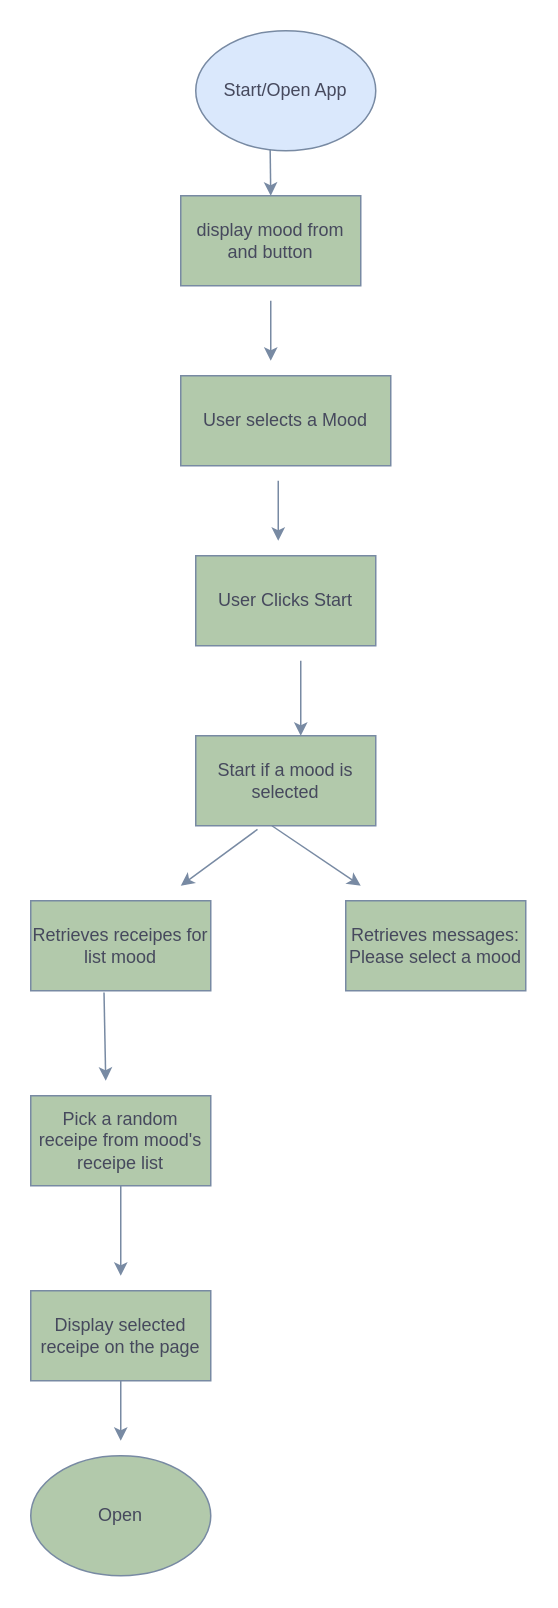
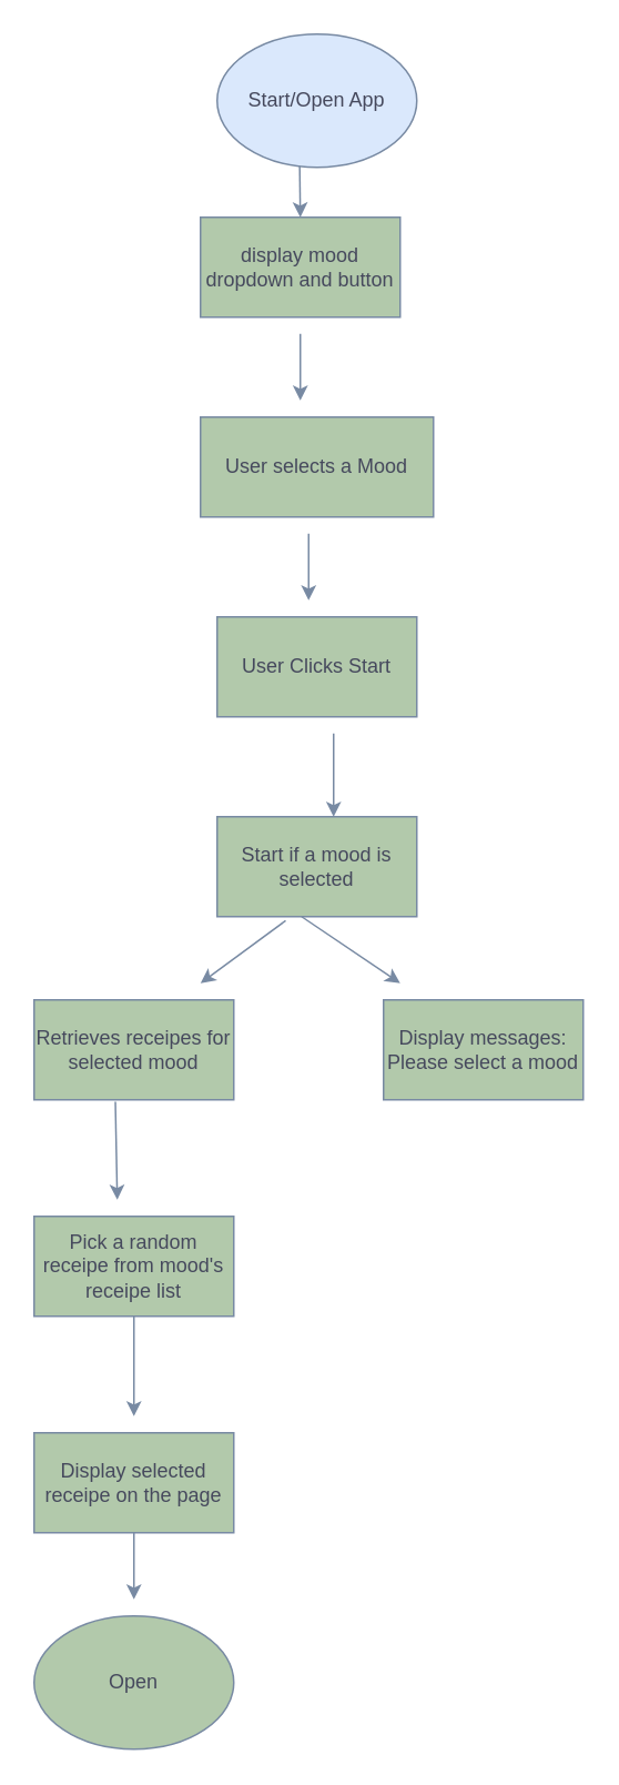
  <mxCell id="0" />
  <mxCell id="1" parent="0" />
  <mxCell id="2" value="" style="endArrow=classic;html=1;rounded=0;labelBackgroundColor=none;strokeColor=#788AA3;fontColor=default;" edge="1" parent="1"><mxGeometry width="50" height="50" relative="1" as="geometry"><mxPoint x="179.5" y="90" as="sourcePoint" /><mxPoint x="180" y="130" as="targetPoint" /></mxGeometry></mxCell>
- <mxCell id="3" value="display mood from and button" style="whiteSpace=wrap;html=1;rounded=0;labelBackgroundColor=none;fillColor=#B2C9AB;strokeColor=#788AA3;fontColor=#46495D;" vertex="1" parent="1"><mxGeometry x="120" y="130" width="120" height="60" as="geometry" /></mxCell>
+ <mxCell id="3" value="display mood dropdown and button" style="whiteSpace=wrap;html=1;rounded=0;labelBackgroundColor=none;fillColor=#B2C9AB;strokeColor=#788AA3;fontColor=#46495D;" vertex="1" parent="1"><mxGeometry x="120" y="130" width="120" height="60" as="geometry" /></mxCell>
  <mxCell id="4" value="" style="endArrow=classic;html=1;rounded=0;labelBackgroundColor=none;strokeColor=#788AA3;fontColor=default;" edge="1" parent="1"><mxGeometry width="50" height="50" relative="1" as="geometry"><mxPoint x="180" y="200" as="sourcePoint" /><mxPoint x="180" y="240" as="targetPoint" /></mxGeometry></mxCell>
  <mxCell id="5" value="User selects a Mood" style="rounded=0;whiteSpace=wrap;html=1;labelBackgroundColor=none;fillColor=#B2C9AB;strokeColor=#788AA3;fontColor=#46495D;" vertex="1" parent="1"><mxGeometry x="120" y="250" width="140" height="60" as="geometry" /></mxCell>
  <mxCell id="6" value="" style="endArrow=classic;html=1;rounded=0;labelBackgroundColor=none;strokeColor=#788AA3;fontColor=default;" edge="1" parent="1"><mxGeometry width="50" height="50" relative="1" as="geometry"><mxPoint x="185" y="320" as="sourcePoint" /><mxPoint x="185" y="360" as="targetPoint" /></mxGeometry></mxCell>
  <mxCell id="7" value="User Clicks Start" style="rounded=0;whiteSpace=wrap;html=1;labelBackgroundColor=none;fillColor=#B2C9AB;strokeColor=#788AA3;fontColor=#46495D;" vertex="1" parent="1"><mxGeometry x="130" y="370" width="120" height="60" as="geometry" /></mxCell>
  <mxCell id="8" value="" style="endArrow=classic;html=1;rounded=0;labelBackgroundColor=none;strokeColor=#788AA3;fontColor=default;" edge="1" parent="1"><mxGeometry width="50" height="50" relative="1" as="geometry"><mxPoint x="200" y="440" as="sourcePoint" /><mxPoint x="200" y="490" as="targetPoint" /></mxGeometry></mxCell>
  <mxCell id="9" value="Start if a mood is selected" style="rounded=0;whiteSpace=wrap;html=1;labelBackgroundColor=none;fillColor=#B2C9AB;strokeColor=#788AA3;fontColor=#46495D;" vertex="1" parent="1"><mxGeometry x="130" y="490" width="120" height="60" as="geometry" /></mxCell>
  <mxCell id="10" value="" style="endArrow=classic;html=1;rounded=0;exitX=0.343;exitY=1.04;exitDx=0;exitDy=0;exitPerimeter=0;labelBackgroundColor=none;strokeColor=#788AA3;fontColor=default;" edge="1" parent="1" source="9"><mxGeometry width="50" height="50" relative="1" as="geometry"><mxPoint x="110" y="610" as="sourcePoint" /><mxPoint x="120" y="590" as="targetPoint" /></mxGeometry></mxCell>
  <mxCell id="11" value="" style="endArrow=classic;html=1;rounded=0;exitX=0.423;exitY=1;exitDx=0;exitDy=0;exitPerimeter=0;labelBackgroundColor=none;strokeColor=#788AA3;fontColor=default;" edge="1" parent="1" source="9"><mxGeometry width="50" height="50" relative="1" as="geometry"><mxPoint x="180" y="610" as="sourcePoint" /><mxPoint x="240" y="590" as="targetPoint" /></mxGeometry></mxCell>
- <mxCell id="12" value="Retrieves receipes for list mood" style="rounded=0;whiteSpace=wrap;html=1;labelBackgroundColor=none;fillColor=#B2C9AB;strokeColor=#788AA3;fontColor=#46495D;" vertex="1" parent="1"><mxGeometry x="20" y="600" width="120" height="60" as="geometry" /></mxCell>
- <mxCell id="13" value="Retrieves messages:&lt;div&gt;Please select a mood&lt;/div&gt;" style="rounded=0;whiteSpace=wrap;html=1;labelBackgroundColor=none;fillColor=#B2C9AB;strokeColor=#788AA3;fontColor=#46495D;" vertex="1" parent="1"><mxGeometry x="230" y="600" width="120" height="60" as="geometry" /></mxCell>
+ <mxCell id="12" value="Retrieves receipes for selected mood" style="rounded=0;whiteSpace=wrap;html=1;labelBackgroundColor=none;fillColor=#B2C9AB;strokeColor=#788AA3;fontColor=#46495D;" vertex="1" parent="1"><mxGeometry x="20" y="600" width="120" height="60" as="geometry" /></mxCell>
+ <mxCell id="13" value="Display messages:&lt;div&gt;Please select a mood&lt;/div&gt;" style="rounded=0;whiteSpace=wrap;html=1;labelBackgroundColor=none;fillColor=#B2C9AB;strokeColor=#788AA3;fontColor=#46495D;" vertex="1" parent="1"><mxGeometry x="230" y="600" width="120" height="60" as="geometry" /></mxCell>
  <mxCell id="14" value="" style="endArrow=classic;html=1;rounded=0;exitX=0.407;exitY=1.02;exitDx=0;exitDy=0;exitPerimeter=0;labelBackgroundColor=none;strokeColor=#788AA3;fontColor=default;" edge="1" parent="1" source="12"><mxGeometry width="50" height="50" relative="1" as="geometry"><mxPoint x="70" y="680" as="sourcePoint" /><mxPoint x="70" y="720" as="targetPoint" /></mxGeometry></mxCell>
  <mxCell id="15" value="Pick a random receipe from mood's receipe list" style="rounded=0;whiteSpace=wrap;html=1;labelBackgroundColor=none;fillColor=#B2C9AB;strokeColor=#788AA3;fontColor=#46495D;" vertex="1" parent="1"><mxGeometry x="20" y="730" width="120" height="60" as="geometry" /></mxCell>
  <mxCell id="16" value="" style="endArrow=classic;html=1;rounded=0;exitX=0.5;exitY=1;exitDx=0;exitDy=0;labelBackgroundColor=none;strokeColor=#788AA3;fontColor=default;" edge="1" parent="1" source="15"><mxGeometry width="50" height="50" relative="1" as="geometry"><mxPoint x="40" y="850" as="sourcePoint" /><mxPoint x="80" y="850" as="targetPoint" /></mxGeometry></mxCell>
  <mxCell id="17" value="Display selected receipe on the page" style="rounded=0;whiteSpace=wrap;html=1;labelBackgroundColor=none;fillColor=#B2C9AB;strokeColor=#788AA3;fontColor=#46495D;" vertex="1" parent="1"><mxGeometry x="20" y="860" width="120" height="60" as="geometry" /></mxCell>
  <mxCell id="18" value="" style="endArrow=classic;html=1;rounded=0;labelBackgroundColor=none;strokeColor=#788AA3;fontColor=default;" edge="1" parent="1"><mxGeometry width="50" height="50" relative="1" as="geometry"><mxPoint x="80" y="920" as="sourcePoint" /><mxPoint x="80" y="960" as="targetPoint" /></mxGeometry></mxCell>
  <mxCell id="19" value="Open" style="ellipse;whiteSpace=wrap;html=1;labelBackgroundColor=none;fillColor=#B2C9AB;strokeColor=#788AA3;fontColor=#46495D;" vertex="1" parent="1"><mxGeometry x="20" y="970" width="120" height="80" as="geometry" /></mxCell>
  <mxCell id="20" value="Start/Open App" style="ellipse;whiteSpace=wrap;html=1;labelBackgroundColor=none;fillColor=#dae8fc;strokeColor=#788AA3;fontColor=#46495D;" vertex="1" parent="1"><mxGeometry x="130" width="120" height="80" as="geometry" y="20" /></mxCell>
